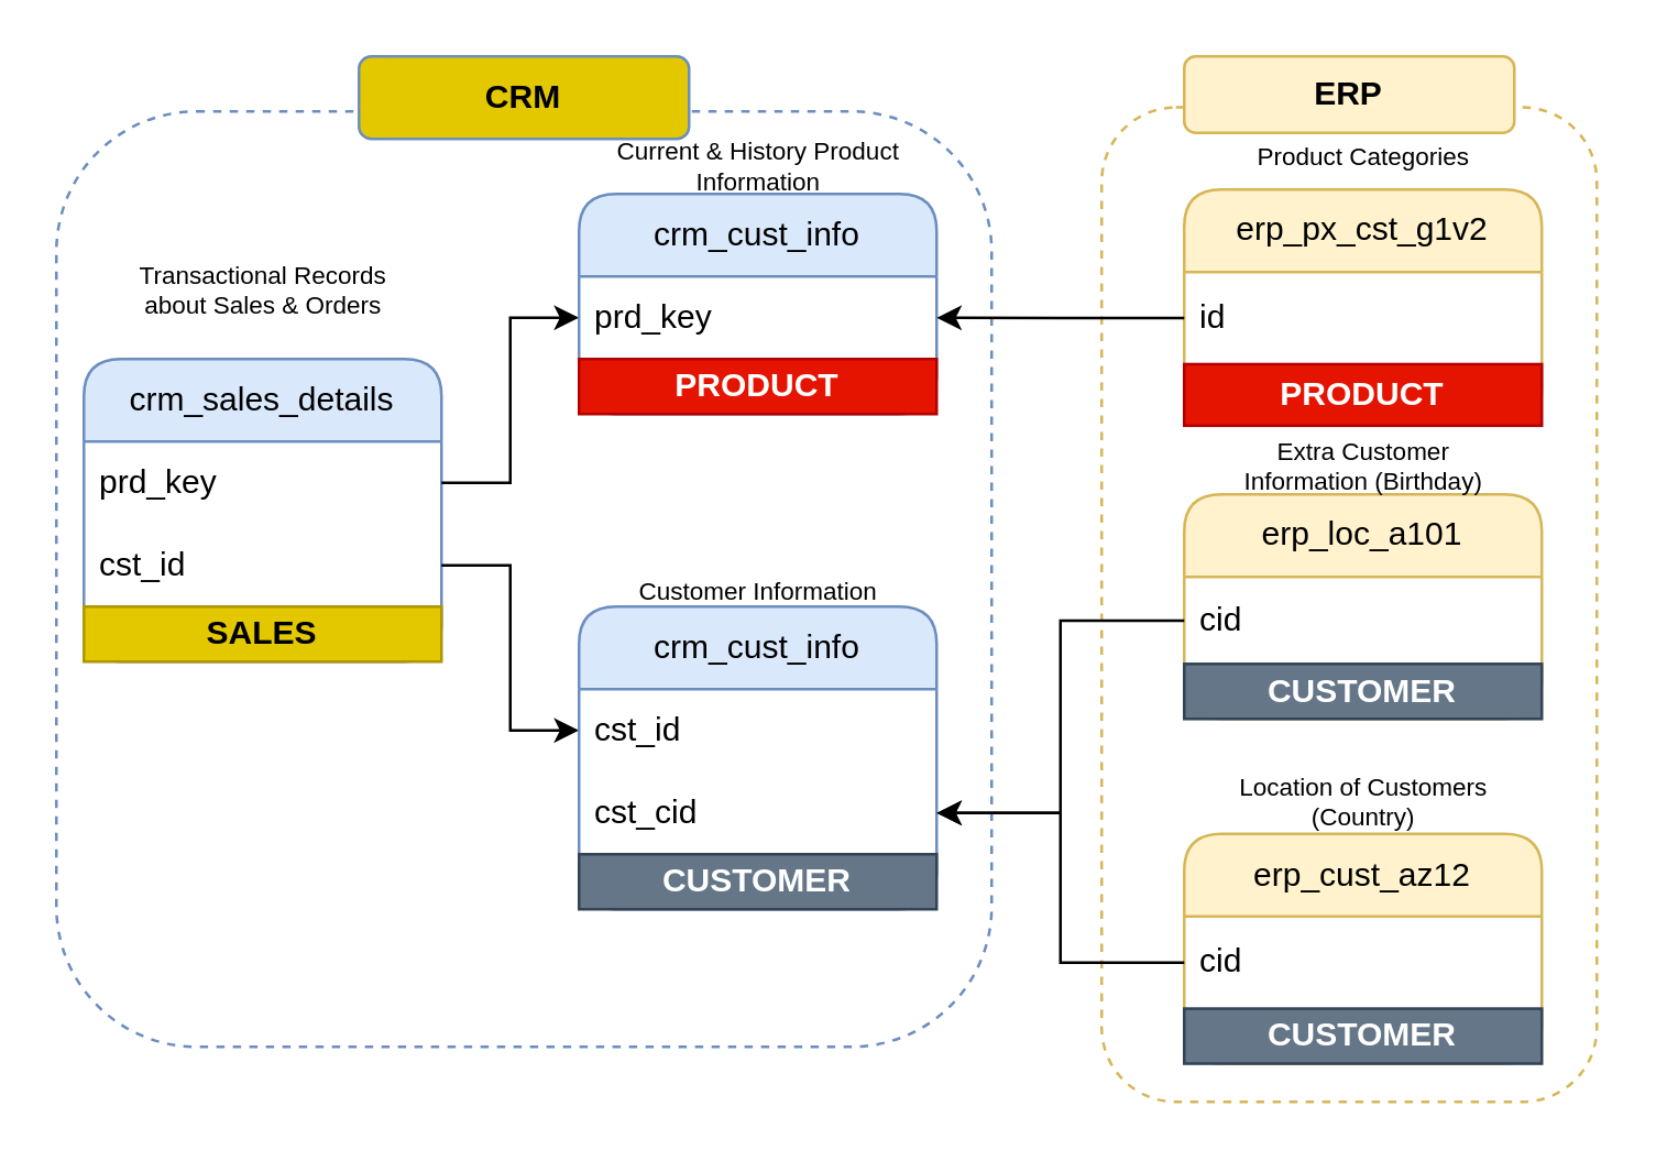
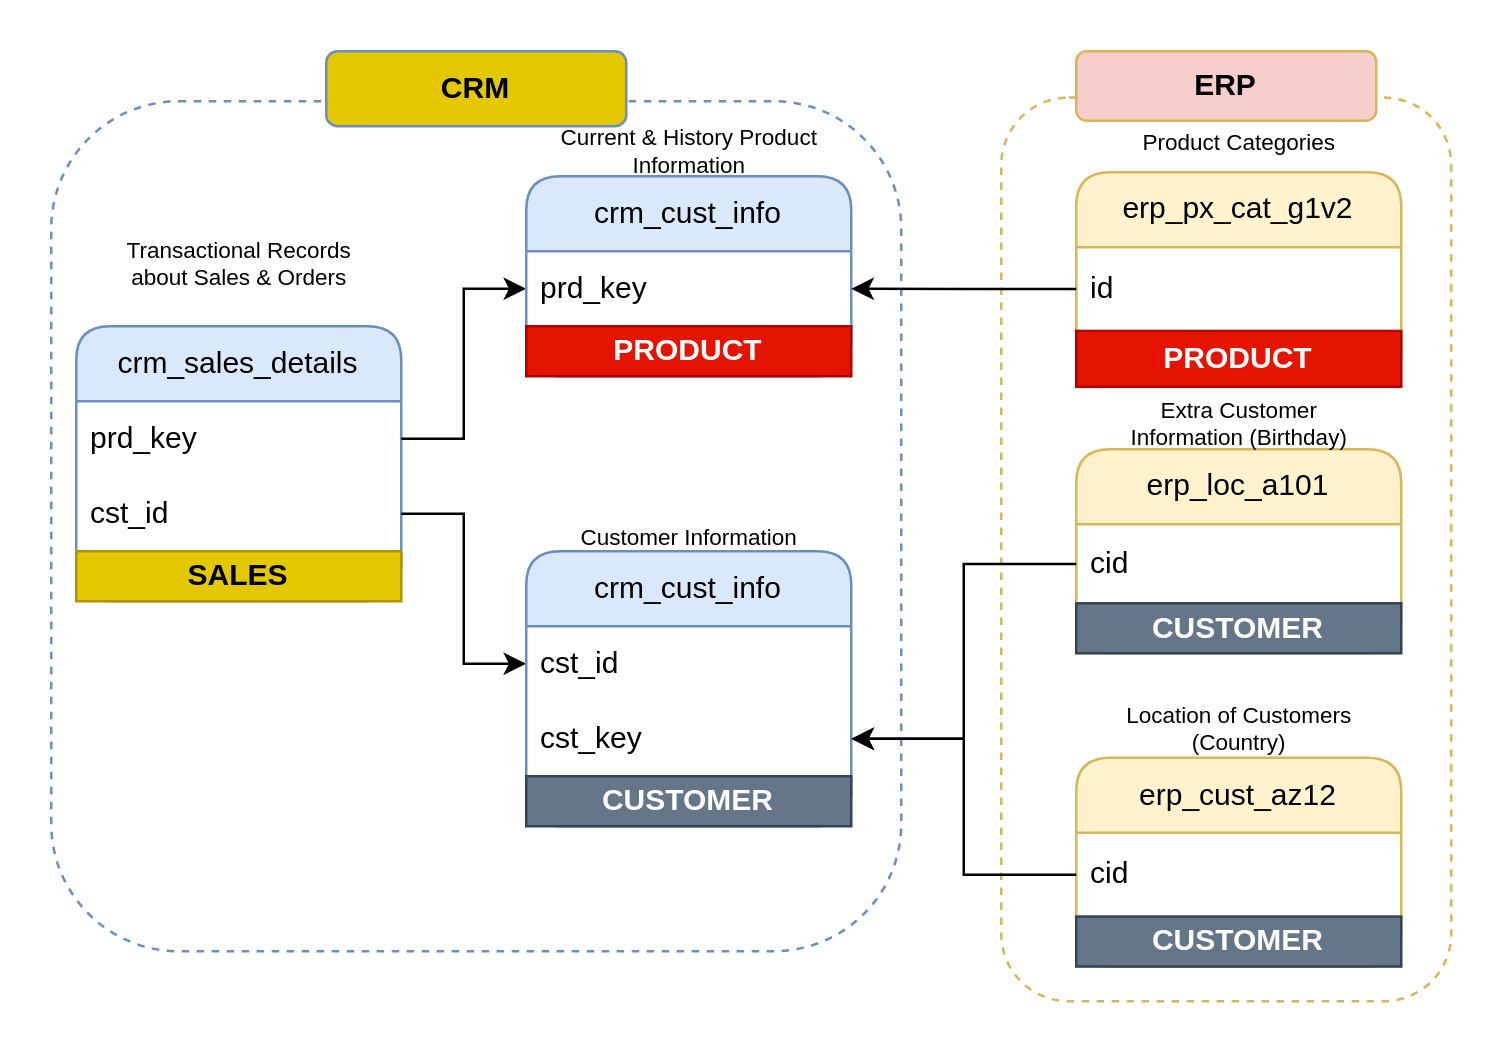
  <mxCell id="0" />
  <mxCell id="1" parent="0" />
  <mxCell id="2" value="" style="rounded=1;whiteSpace=wrap;html=1;fillColor=none;dashed=1;strokeColor=#6c8ebf;" parent="1" vertex="1"><mxGeometry x="20" y="40" width="340" height="340" as="geometry" /></mxCell>
  <mxCell id="3" value="" style="group" parent="1" vertex="1" connectable="0"><mxGeometry x="400" y="20" width="180" height="380" as="geometry" /></mxCell>
  <mxCell id="4" value="" style="rounded=1;whiteSpace=wrap;html=1;fillColor=none;dashed=1;strokeColor=#d6b656;" parent="3" vertex="1"><mxGeometry y="18.537" width="180" height="361.463" as="geometry" /></mxCell>
- <mxCell id="5" value="&lt;b&gt;ERP&lt;/b&gt;" style="rounded=1;whiteSpace=wrap;html=1;fillColor=#fff2cc;strokeColor=#d6b656;" parent="3" vertex="1"><mxGeometry x="30" width="120" height="27.805" as="geometry" /></mxCell>
+ <mxCell id="5" value="&lt;b&gt;ERP&lt;/b&gt;" style="rounded=1;whiteSpace=wrap;html=1;fillColor=#f8cecc;strokeColor=#d6b656;" parent="3" vertex="1"><mxGeometry x="30" width="120" height="27.805" as="geometry" /></mxCell>
  <mxCell id="6" value="" style="group" parent="3" vertex="1" connectable="0"><mxGeometry x="30" y="260.235" width="130" height="89.412" as="geometry" /></mxCell>
  <mxCell id="7" value="erp_cust_az12" style="swimlane;fontStyle=0;childLayout=stackLayout;horizontal=1;startSize=30;horizontalStack=0;resizeParent=1;resizeParentMax=0;resizeLast=0;collapsible=1;marginBottom=0;whiteSpace=wrap;html=1;rounded=1;fillColor=#fff2cc;strokeColor=#d6b656;" parent="6" vertex="1"><mxGeometry y="22.353" width="130" height="83.529" as="geometry" /></mxCell>
  <mxCell id="8" value="cid" style="text;strokeColor=none;fillColor=none;align=left;verticalAlign=middle;spacingLeft=4;spacingRight=4;overflow=hidden;points=[[0,0.5],[1,0.5]];portConstraint=eastwest;rotatable=0;whiteSpace=wrap;html=1;" parent="7" vertex="1"><mxGeometry y="30" width="130" height="33.529" as="geometry" /></mxCell>
  <mxCell id="9" value="CUSTOMER" style="text;html=1;strokeColor=#314354;fillColor=#647687;align=center;verticalAlign=middle;whiteSpace=wrap;overflow=hidden;fontStyle=1;fontColor=#ffffff;" vertex="1" parent="7"><mxGeometry y="63.529" width="130" height="20" as="geometry" /></mxCell>
  <mxCell id="10" value="Location of Customers (Country)" style="text;html=1;align=center;verticalAlign=middle;whiteSpace=wrap;rounded=0;fontSize=9;" parent="6" vertex="1"><mxGeometry x="12.5" width="105" height="22.353" as="geometry" /></mxCell>
  <mxCell id="11" value="" style="group" parent="3" vertex="1" connectable="0"><mxGeometry x="30" y="25.996" width="130" height="89.412" as="geometry" /></mxCell>
- <mxCell id="12" value="erp_px_cst_g1v2" style="swimlane;fontStyle=0;childLayout=stackLayout;horizontal=1;startSize=30;horizontalStack=0;resizeParent=1;resizeParentMax=0;resizeLast=0;collapsible=1;marginBottom=0;whiteSpace=wrap;html=1;rounded=1;fillColor=#fff2cc;strokeColor=#d6b656;" parent="11" vertex="1"><mxGeometry y="22.353" width="130" height="85.882" as="geometry" /></mxCell>
+ <mxCell id="12" value="erp_px_cat_g1v2" style="swimlane;fontStyle=0;childLayout=stackLayout;horizontal=1;startSize=30;horizontalStack=0;resizeParent=1;resizeParentMax=0;resizeLast=0;collapsible=1;marginBottom=0;whiteSpace=wrap;html=1;rounded=1;fillColor=#fff2cc;strokeColor=#d6b656;" parent="11" vertex="1"><mxGeometry y="22.353" width="130" height="85.882" as="geometry" /></mxCell>
  <mxCell id="13" value="id" style="text;strokeColor=none;fillColor=none;align=left;verticalAlign=middle;spacingLeft=4;spacingRight=4;overflow=hidden;points=[[0,0.5],[1,0.5]];portConstraint=eastwest;rotatable=0;whiteSpace=wrap;html=1;" parent="12" vertex="1"><mxGeometry y="30" width="130" height="33.529" as="geometry" /></mxCell>
  <mxCell id="14" value="PRODUCT" style="text;html=1;strokeColor=#B20000;fillColor=#e51400;align=center;verticalAlign=middle;whiteSpace=wrap;overflow=hidden;fontStyle=1;fontColor=#ffffff;" vertex="1" parent="12"><mxGeometry y="63.529" width="130" height="22.353" as="geometry" /></mxCell>
  <mxCell id="15" value="Product Categories" style="text;html=1;align=center;verticalAlign=middle;whiteSpace=wrap;rounded=0;fontSize=9;" parent="11" vertex="1"><mxGeometry x="12.5" width="105" height="22.353" as="geometry" /></mxCell>
  <mxCell id="16" value="" style="group" parent="3" vertex="1" connectable="0"><mxGeometry x="30" y="138.046" width="130" height="84.444" as="geometry" /></mxCell>
  <mxCell id="17" value="erp_loc_a101" style="swimlane;fontStyle=0;childLayout=stackLayout;horizontal=1;startSize=30;horizontalStack=0;resizeParent=1;resizeParentMax=0;resizeLast=0;collapsible=1;marginBottom=0;whiteSpace=wrap;html=1;rounded=1;fillColor=#fff2cc;strokeColor=#d6b656;" parent="16" vertex="1"><mxGeometry y="21.111" width="130" height="81.667" as="geometry" /></mxCell>
  <mxCell id="18" value="cid" style="text;strokeColor=none;fillColor=none;align=left;verticalAlign=middle;spacingLeft=4;spacingRight=4;overflow=hidden;points=[[0,0.5],[1,0.5]];portConstraint=eastwest;rotatable=0;whiteSpace=wrap;html=1;" parent="17" vertex="1"><mxGeometry y="30" width="130" height="31.667" as="geometry" /></mxCell>
  <mxCell id="19" value="CUSTOMER" style="text;html=1;strokeColor=#314354;fillColor=#647687;align=center;verticalAlign=middle;whiteSpace=wrap;overflow=hidden;fontStyle=1;fontColor=#ffffff;" vertex="1" parent="17"><mxGeometry y="61.667" width="130" height="20" as="geometry" /></mxCell>
  <mxCell id="20" value="Extra Customer Information (Birthday)" style="text;html=1;align=center;verticalAlign=middle;whiteSpace=wrap;rounded=0;fontSize=9;" parent="16" vertex="1"><mxGeometry x="12.5" width="105" height="21.111" as="geometry" /></mxCell>
  <mxCell id="21" value="crm_sales_details" style="swimlane;fontStyle=0;childLayout=stackLayout;horizontal=1;startSize=30;horizontalStack=0;resizeParent=1;resizeParentMax=0;resizeLast=0;collapsible=1;marginBottom=0;whiteSpace=wrap;html=1;rounded=1;fillColor=#dae8fc;strokeColor=#6c8ebf;" parent="1" vertex="1"><mxGeometry x="30" y="130" width="130" height="110" as="geometry" /></mxCell>
  <mxCell id="22" value="prd_key" style="text;strokeColor=none;fillColor=none;align=left;verticalAlign=middle;spacingLeft=4;spacingRight=4;overflow=hidden;points=[[0,0.5],[1,0.5]];portConstraint=eastwest;rotatable=0;whiteSpace=wrap;html=1;" parent="21" vertex="1"><mxGeometry y="30" width="130" height="30" as="geometry" /></mxCell>
  <mxCell id="23" value="cst_id" style="text;strokeColor=none;fillColor=none;align=left;verticalAlign=middle;spacingLeft=4;spacingRight=4;overflow=hidden;points=[[0,0.5],[1,0.5]];portConstraint=eastwest;rotatable=0;whiteSpace=wrap;html=1;" parent="21" vertex="1"><mxGeometry y="60" width="130" height="30" as="geometry" /></mxCell>
  <mxCell id="24" value="SALES" style="text;html=1;strokeColor=#B09500;fillColor=#e3c800;align=center;verticalAlign=middle;whiteSpace=wrap;overflow=hidden;fontStyle=1;fontColor=#000000;" vertex="1" parent="21"><mxGeometry y="90" width="130" height="20" as="geometry" /></mxCell>
  <mxCell id="25" value="Transactional Records about Sales &amp;amp; Orders" style="text;html=1;align=center;verticalAlign=middle;whiteSpace=wrap;rounded=0;fontSize=9;" parent="1" vertex="1"><mxGeometry x="42.5" y="95" width="105" height="20" as="geometry" /></mxCell>
  <mxCell id="26" style="edgeStyle=orthogonalEdgeStyle;rounded=0;orthogonalLoop=1;jettySize=auto;html=1;exitX=1;exitY=0.5;exitDx=0;exitDy=0;entryX=0;entryY=0.5;entryDx=0;entryDy=0;" parent="1" source="22" target="30" edge="1"><mxGeometry relative="1" as="geometry" /></mxCell>
  <mxCell id="27" style="edgeStyle=orthogonalEdgeStyle;rounded=0;orthogonalLoop=1;jettySize=auto;html=1;exitX=1;exitY=0.5;exitDx=0;exitDy=0;entryX=0;entryY=0.5;entryDx=0;entryDy=0;" parent="1" source="23" target="35" edge="1"><mxGeometry relative="1" as="geometry" /></mxCell>
  <mxCell id="28" value="" style="group" parent="1" vertex="1" connectable="0"><mxGeometry x="210" y="50" width="130" height="80" as="geometry" /></mxCell>
  <mxCell id="29" value="crm_cust_info" style="swimlane;fontStyle=0;childLayout=stackLayout;horizontal=1;startSize=30;horizontalStack=0;resizeParent=1;resizeParentMax=0;resizeLast=0;collapsible=1;marginBottom=0;whiteSpace=wrap;html=1;rounded=1;fillColor=#dae8fc;strokeColor=#6c8ebf;" parent="28" vertex="1"><mxGeometry y="20" width="130" height="80" as="geometry" /></mxCell>
  <mxCell id="30" value="prd_key" style="text;strokeColor=none;fillColor=none;align=left;verticalAlign=middle;spacingLeft=4;spacingRight=4;overflow=hidden;points=[[0,0.5],[1,0.5]];portConstraint=eastwest;rotatable=0;whiteSpace=wrap;html=1;" parent="29" vertex="1"><mxGeometry y="30" width="130" height="30" as="geometry" /></mxCell>
  <mxCell id="31" value="PRODUCT" style="text;html=1;strokeColor=#B20000;fillColor=#e51400;align=center;verticalAlign=middle;whiteSpace=wrap;overflow=hidden;fontStyle=1;fontColor=#ffffff;" vertex="1" parent="29"><mxGeometry y="60" width="130" height="20" as="geometry" /></mxCell>
  <mxCell id="32" value="Current &amp;amp; History Product Information" style="text;html=1;align=center;verticalAlign=middle;whiteSpace=wrap;rounded=0;fontSize=9;" parent="28" vertex="1"><mxGeometry x="12.5" width="105" height="20" as="geometry" /></mxCell>
  <mxCell id="33" value="" style="group" parent="1" vertex="1" connectable="0"><mxGeometry x="210" y="210" width="130" height="70" as="geometry" /></mxCell>
  <mxCell id="34" value="crm_cust_info" style="swimlane;fontStyle=0;childLayout=stackLayout;horizontal=1;startSize=30;horizontalStack=0;resizeParent=1;resizeParentMax=0;resizeLast=0;collapsible=1;marginBottom=0;whiteSpace=wrap;html=1;rounded=1;fillColor=#dae8fc;strokeColor=#6c8ebf;" parent="33" vertex="1"><mxGeometry y="10" width="130" height="110" as="geometry" /></mxCell>
  <mxCell id="35" value="cst_id" style="text;strokeColor=none;fillColor=none;align=left;verticalAlign=middle;spacingLeft=4;spacingRight=4;overflow=hidden;points=[[0,0.5],[1,0.5]];portConstraint=eastwest;rotatable=0;whiteSpace=wrap;html=1;" parent="34" vertex="1"><mxGeometry y="30" width="130" height="30" as="geometry" /></mxCell>
- <mxCell id="36" value="cst_cid" style="text;strokeColor=none;fillColor=none;align=left;verticalAlign=middle;spacingLeft=4;spacingRight=4;overflow=hidden;points=[[0,0.5],[1,0.5]];portConstraint=eastwest;rotatable=0;whiteSpace=wrap;html=1;" parent="34" vertex="1"><mxGeometry y="60" width="130" height="30" as="geometry" /></mxCell>
+ <mxCell id="36" value="cst_key" style="text;strokeColor=none;fillColor=none;align=left;verticalAlign=middle;spacingLeft=4;spacingRight=4;overflow=hidden;points=[[0,0.5],[1,0.5]];portConstraint=eastwest;rotatable=0;whiteSpace=wrap;html=1;" parent="34" vertex="1"><mxGeometry y="60" width="130" height="30" as="geometry" /></mxCell>
  <mxCell id="37" value="CUSTOMER" style="text;html=1;strokeColor=#314354;fillColor=#647687;align=center;verticalAlign=middle;whiteSpace=wrap;overflow=hidden;fontStyle=1;fontColor=#ffffff;" vertex="1" parent="34"><mxGeometry y="90" width="130" height="20" as="geometry" /></mxCell>
  <mxCell id="38" value="Customer Information" style="text;html=1;align=center;verticalAlign=middle;whiteSpace=wrap;rounded=0;fontSize=9;" parent="33" vertex="1"><mxGeometry x="12.5" width="105" height="10" as="geometry" /></mxCell>
  <mxCell id="39" style="edgeStyle=orthogonalEdgeStyle;rounded=0;orthogonalLoop=1;jettySize=auto;html=1;exitX=0;exitY=0.5;exitDx=0;exitDy=0;entryX=1;entryY=0.5;entryDx=0;entryDy=0;" parent="1" source="8" target="36" edge="1"><mxGeometry relative="1" as="geometry" /></mxCell>
  <mxCell id="40" style="edgeStyle=orthogonalEdgeStyle;rounded=0;orthogonalLoop=1;jettySize=auto;html=1;exitX=0;exitY=0.5;exitDx=0;exitDy=0;entryX=1;entryY=0.5;entryDx=0;entryDy=0;" parent="1" source="13" target="30" edge="1"><mxGeometry relative="1" as="geometry" /></mxCell>
  <mxCell id="41" value="&lt;b&gt;CRM&lt;/b&gt;" style="rounded=1;whiteSpace=wrap;html=1;fillColor=#e3c800;strokeColor=#6c8ebf;" parent="1" vertex="1"><mxGeometry x="130" y="20" width="120" height="30" as="geometry" /></mxCell>
  <mxCell id="42" style="edgeStyle=orthogonalEdgeStyle;rounded=0;orthogonalLoop=1;jettySize=auto;html=1;entryX=1;entryY=0.5;entryDx=0;entryDy=0;" parent="1" source="18" target="36" edge="1"><mxGeometry relative="1" as="geometry"><mxPoint x="380" y="225" as="targetPoint" /></mxGeometry></mxCell>
